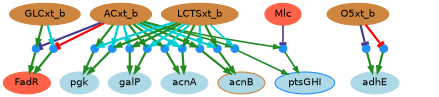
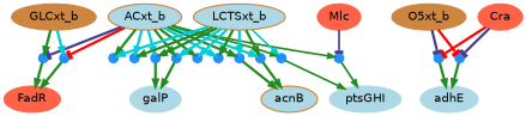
  digraph {
    node [color=dodgerblue fillcolor=dodgerblue fixedsize=True fontname=Helvetica fontsize=18 shape=ellipse style="filled, bold"]
    edge [arrowhead=normal color=forestgreen dir=forward penwidth=4 sign=1 weight=4]
    n1 [height=0.2 label=" " width=0.2]
    FadR [color=tomato fillcolor=tomato fixedsize=""]
-   ACxt_b [color=peru fillcolor=peru fixedsize=""]
+   ACxt_b [color=peru fillcolor=lightblue fixedsize=""]
    n4 [height=0.2 label=" " width=0.2]
    n5 [height=0.2 label=" " width=0.2]
    n6 [height=0.2 label=" " width=0.2]
    n7 [height=0.2 label=" " width=0.2]
    n8 [height=0.2 label=" " width=0.2]
    n9 [height=0.2 label=" " width=0.2]
    n10 [height=0.2 label=" " width=0.2]
    n11 [height=0.2 label=" " width=0.2]
    n12 [height=0.2 label=" " width=0.2]
    n13 [height=0.2 label=" " width=0.2]
    n14 [height=0.2 label=" " width=0.2]
-   acnA [color=lightblue fillcolor=lightblue fixedsize=""]
    acnB [color=peru fillcolor=lightblue fixedsize=""]
    galP [color=lightblue fillcolor=lightblue fixedsize=""]
-   pgk [color=lightblue fillcolor=lightblue fixedsize=""]
-   ptsGHI [fillcolor=lightblue fixedsize=""]
+   ptsGHI [color=lightblue fillcolor=lightblue fixedsize=""]
    GLCxt_b [color=peru fillcolor=peru fixedsize=""]
-   LCTSxt_b [color=peru fillcolor=peru fixedsize=""]
+   LCTSxt_b [color=peru fillcolor=lightblue fixedsize=""]
    n22 [height=0.2 label=" " width=0.2]
    adhE [color=lightblue fillcolor=lightblue fixedsize=""]
    n24 [color=peru fillcolor=peru label=O5xt_b fixedsize=""]
    n25 [height=0.2 label=" " width=0.2]
+   Cra [color=tomato fillcolor=tomato fixedsize=""]
    Mlc [color=tomato fillcolor=tomato fixedsize=""]
    n1 -> FadR
    ACxt_b -> n1 [arrowhead=tee color=darkslateblue sign=-2]
    ACxt_b -> n4 [arrowhead=tee color=red sign=-1]
    ACxt_b -> n5 [color=darkturquoise sign=2]
    ACxt_b -> n6
    ACxt_b -> n7 [color=darkturquoise sign=2]
    ACxt_b -> n8
    ACxt_b -> n9 [color=darkturquoise sign=2]
    ACxt_b -> n10
    ACxt_b -> n11 [color=darkturquoise sign=2]
    ACxt_b -> n12
    ACxt_b -> n13 [penwidth=3 weight=3]
    ACxt_b -> n14 [penwidth=3 weight=3]
    n4 -> FadR
-   n5 -> acnA
-   n6 -> acnA
    n7 -> acnB
    n8 -> acnB
    n9 -> galP
    n10 -> galP
-   n11 -> pgk
-   n12 -> pgk
    n13 -> ptsGHI [penwidth=3 weight=3]
    n14 -> ptsGHI [penwidth=3 weight=3]
    GLCxt_b -> n1
    GLCxt_b -> n4 [color=darkturquoise sign=2]
    LCTSxt_b -> n5
    LCTSxt_b -> n6 [color=darkturquoise sign=2]
    LCTSxt_b -> n7
    LCTSxt_b -> n8 [color=darkturquoise sign=2]
    LCTSxt_b -> n9
    LCTSxt_b -> n10 [color=darkturquoise sign=2]
    LCTSxt_b -> n11
    LCTSxt_b -> n12 [color=darkturquoise sign=2]
    LCTSxt_b -> n14 [color=darkturquoise penwidth=3 sign=2 weight=3]
    n22 -> adhE
    n24 -> n22 [arrowhead=tee color=darkslateblue sign=-2]
    n24 -> n25 [arrowhead=tee color=red sign=-1]
    n25 -> adhE
+   Cra -> n22 [arrowhead=tee color=red sign=-1]
+   Cra -> n25 [arrowhead=tee color=darkslateblue sign=-2]
    Mlc -> n13 [arrowhead=tee color=darkslateblue penwidth=3 sign=-2 weight=3]
  }
